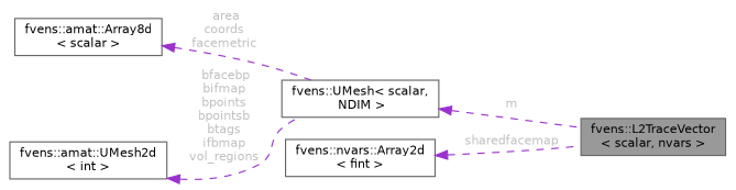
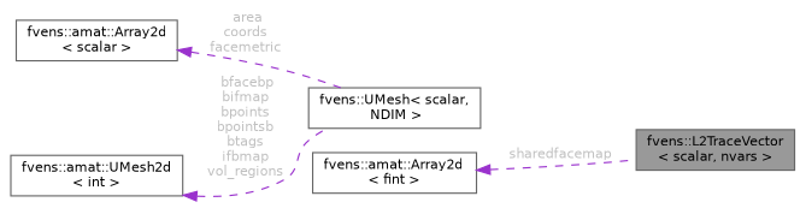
  digraph {
    rankdir=LR
    node [color=gray40 fillcolor=white fontname=Helvetica fontsize=10 shape=box style=filled]
    edge [color=darkorchid3 dir=back fontcolor=grey fontname=Helvetica fontsize=10 labelfontname=Helvetica labelfontsize=10 style=dashed]
    n1 [fillcolor=grey60 fontcolor=black height=0.2 label="fvens::L2TraceVector\l\< scalar, nvars \>" width=0.4]
    n2 [height=0.2 label="fvens::UMesh\< scalar,\l NDIM \>" width=0.4]
-   n3 [height=0.2 label="fvens::amat::Array8d\l\< scalar \>" width=0.4]
-   n4 [height=0.2 label="fvens::nvars::Array2d\l\< fint \>" width=0.4]
+   n3 [height=0.2 label="fvens::amat::Array2d\l\< scalar \>" width=0.4]
+   n4 [height=0.2 label="fvens::amat::Array2d\l\< fint \>" width=0.4]
    n5 [height=0.2 label="fvens::amat::UMesh2d\l\< int \>" width=0.4]
-   n2 -> n1 [label=" m"]
    n3 -> n2 [label=" area\ncoords\nfacemetric"]
    n4 -> n1 [label=" sharedfacemap"]
    n5 -> n2 [label=" bfacebp\nbifmap\nbpoints\nbpointsb\nbtags\nifbmap\nvol_regions"]
  }
